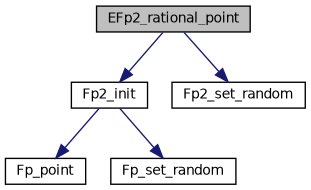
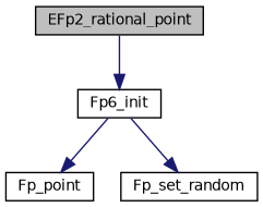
  digraph {
    rankdir=TB
    node [color=black fillcolor=white fontname=Helvetica fontsize=10 shape=record style=filled]
    edge [color=midnightblue fontname=Helvetica fontsize=10 labelfontname=Helvetica labelfontsize=10 style=solid]
    n1 [fillcolor=grey75 fontcolor=black height=0.2 label=EFp2_rational_point width=0.4]
-   n2 [height=0.2 label=Fp2_init width=0.4]
-   n3 [height=0.2 label=Fp2_set_random width=0.4]
+   n2 [height=0.2 label=Fp6_init width=0.4]
    n4 [height=0.2 label=Fp_point width=0.4]
    n5 [height=0.2 label=Fp_set_random width=0.4]
    n1 -> n2
-   n1 -> n3
    n2 -> n4
    n2 -> n5
  }
